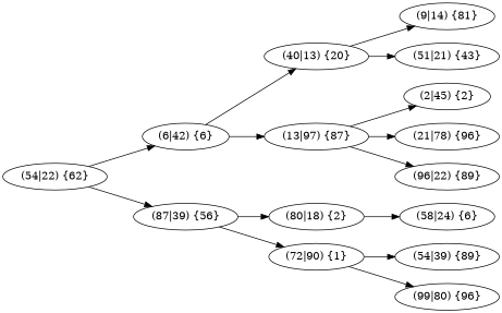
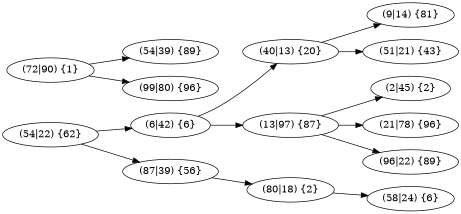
  digraph {
    rankdir=LR
    "(40|13) {20}"
    "(9|14) {81}"
    "(51|21) {43}"
    "(6|42) {6}"
    "(13|97) {87}"
    "(2|45) {2}"
    "(21|78) {96}"
    "(96|22) {89}"
    "(54|22) {62}"
    "(87|39) {56}"
    "(80|18) {2}"
    "(72|90) {1}"
    "(58|24) {6}"
    "(54|39) {89}"
    "(99|80) {96}"
    "(40|13) {20}" -> "(9|14) {81}"
    "(40|13) {20}" -> "(51|21) {43}"
    "(6|42) {6}" -> "(40|13) {20}"
    "(6|42) {6}" -> "(13|97) {87}"
    "(13|97) {87}" -> "(2|45) {2}"
    "(13|97) {87}" -> "(21|78) {96}"
    "(13|97) {87}" -> "(96|22) {89}"
    "(54|22) {62}" -> "(6|42) {6}"
    "(54|22) {62}" -> "(87|39) {56}"
    "(87|39) {56}" -> "(80|18) {2}"
-   "(87|39) {56}" -> "(72|90) {1}"
    "(80|18) {2}" -> "(58|24) {6}"
    "(72|90) {1}" -> "(54|39) {89}"
    "(72|90) {1}" -> "(99|80) {96}"
  }
